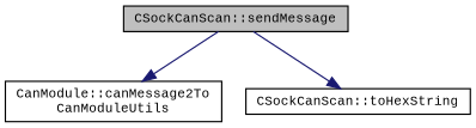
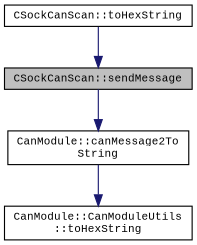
  digraph {
    fontname="Liberation Mono"
    rankdir=TB
    node [color=black fillcolor=white fontname="Liberation Mono" fontsize=10 shape=record style=filled]
    edge [color=midnightblue fontname="Liberation Mono" fontsize=10 labelfontname=Helvetica labelfontsize=10 style=solid]
    n1 [fillcolor=grey75 fontcolor=black height=0.2 label="CSockCanScan::sendMessage" width=0.4]
-   n2 [height=0.2 label="CanModule::canMessage2To\lCanModuleUtils" width=0.4]
+   n2 [height=0.2 label="CanModule::canMessage2To\lString" width=0.4]
    n3 [height=0.2 label="CSockCanScan::toHexString" width=0.4]
+   n4 [height=0.2 label="CanModule::CanModuleUtils\l::toHexString" width=0.4]
    n1 -> n2
-   n1 -> n3
+   n3 -> n1
+   n2 -> n4
  }
